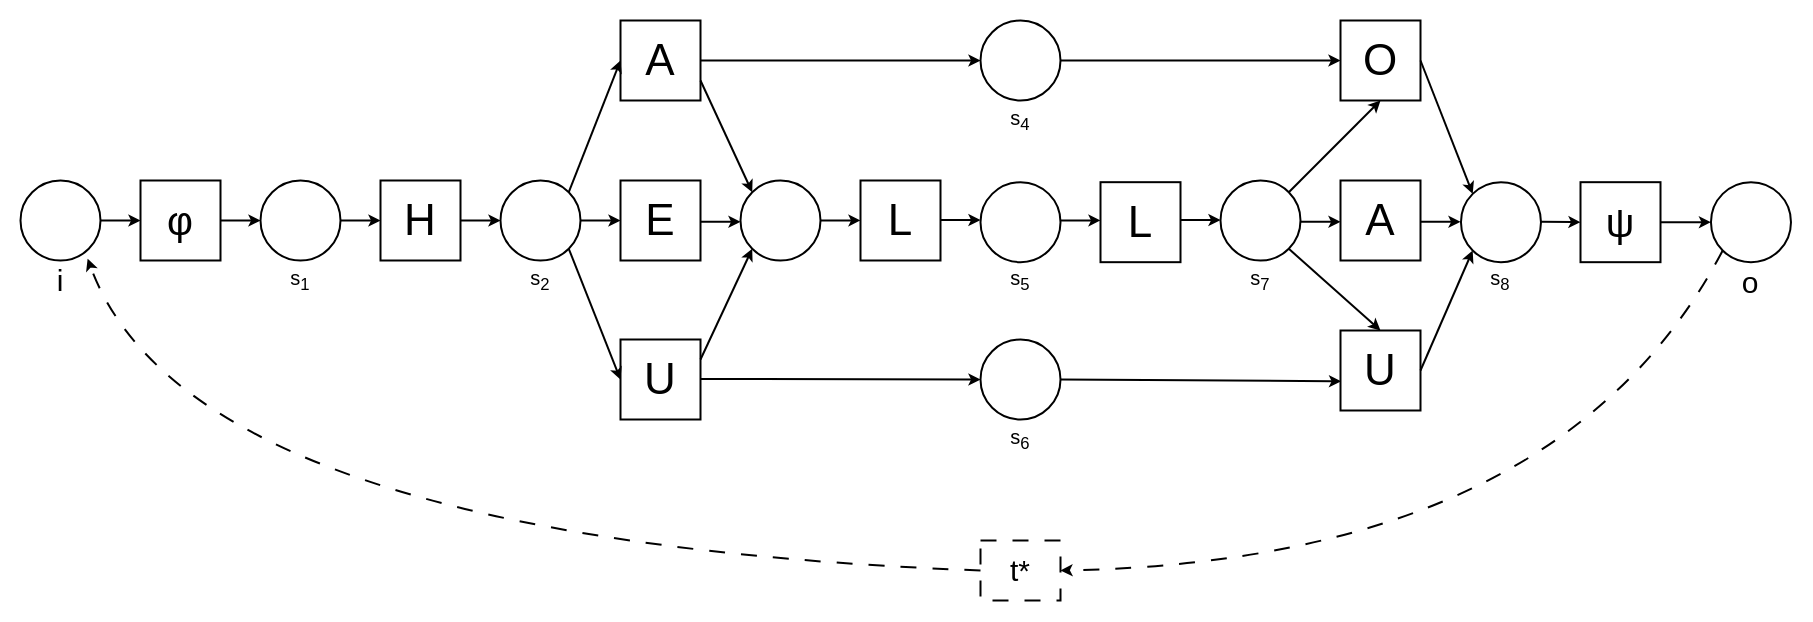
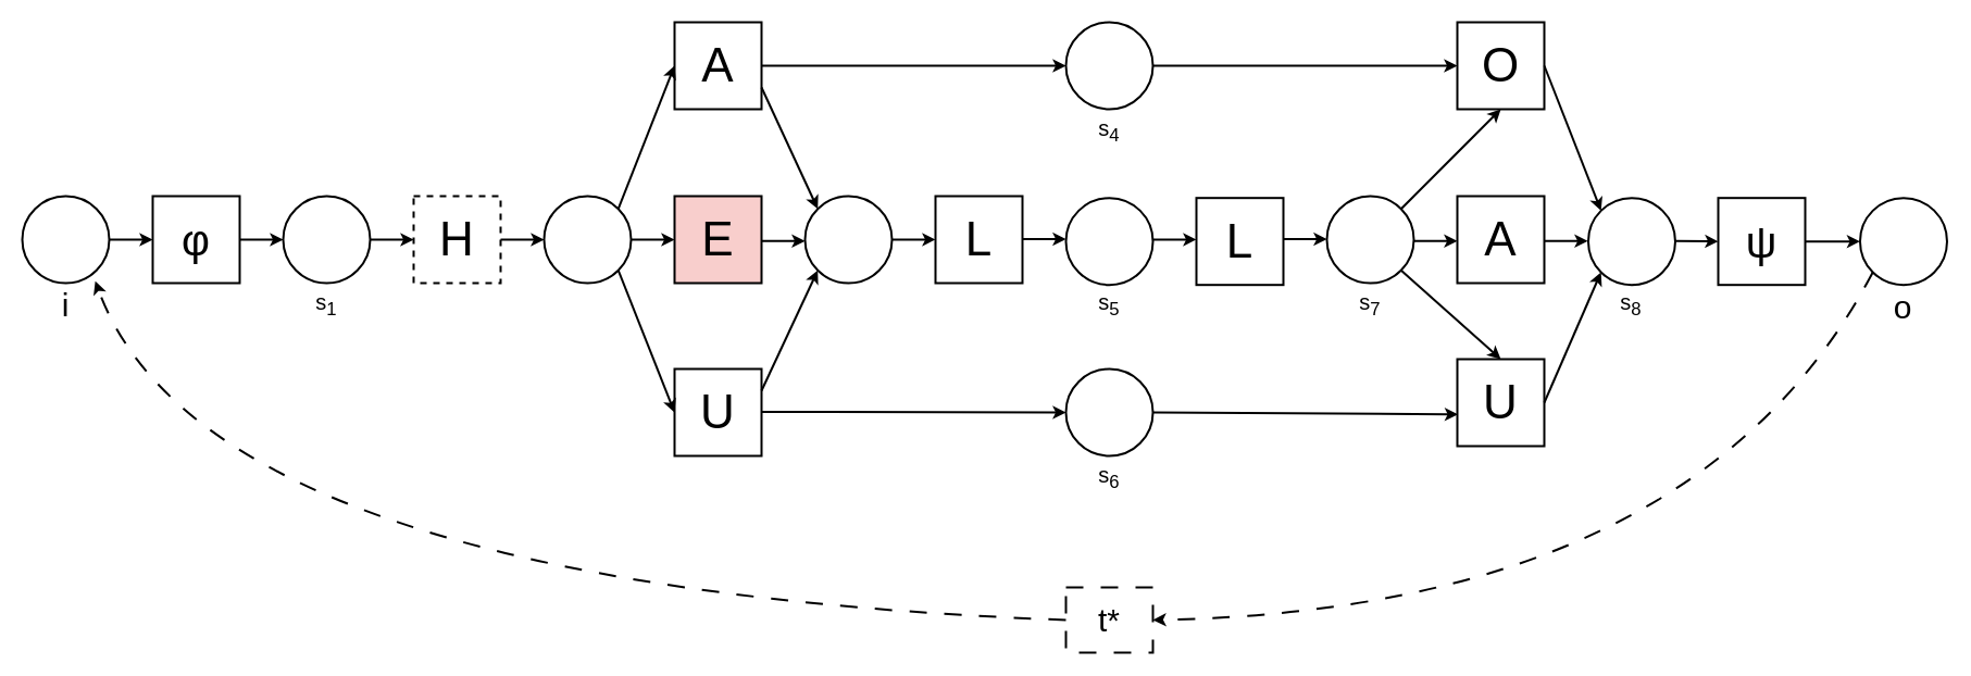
  <mxCell id="0" />
  <mxCell id="1" parent="0" />
  <mxCell id="2" value="" style="ellipse;whiteSpace=wrap;html=1;aspect=fixed;strokeWidth=2;" parent="1" vertex="1"><mxGeometry x="20" y="180" width="80" height="80" as="geometry" /></mxCell>
  <mxCell id="3" value="" style="ellipse;whiteSpace=wrap;html=1;aspect=fixed;strokeWidth=2;" parent="1" vertex="1"><mxGeometry x="980" y="20" width="80" height="80" as="geometry" /></mxCell>
  <mxCell id="4" value="" style="ellipse;whiteSpace=wrap;html=1;aspect=fixed;strokeWidth=2;" parent="1" vertex="1"><mxGeometry x="260" y="180" width="80" height="80" as="geometry" /></mxCell>
  <mxCell id="5" value="" style="ellipse;whiteSpace=wrap;html=1;aspect=fixed;strokeWidth=2;" parent="1" vertex="1"><mxGeometry x="1220" y="180" width="80" height="80" as="geometry" /></mxCell>
  <mxCell id="6" value="" style="ellipse;whiteSpace=wrap;html=1;aspect=fixed;strokeWidth=2;" parent="1" vertex="1"><mxGeometry x="500" y="180" width="80" height="80" as="geometry" /></mxCell>
  <mxCell id="7" value="φ" style="rounded=0;whiteSpace=wrap;html=1;fontSize=40;strokeWidth=2;" parent="1" vertex="1"><mxGeometry x="140" y="180" width="80" height="80" as="geometry" /></mxCell>
- <mxCell id="8" value="H" style="rounded=0;whiteSpace=wrap;html=1;fontSize=44;strokeWidth=2;" parent="1" vertex="1"><mxGeometry x="380" y="180" width="80" height="80" as="geometry" /></mxCell>
+ <mxCell id="8" value="H" style="rounded=0;whiteSpace=wrap;html=1;fontSize=44;strokeWidth=2;dashed=1;" parent="1" vertex="1"><mxGeometry x="380" y="180" width="80" height="80" as="geometry" /></mxCell>
  <mxCell id="9" value="A" style="rounded=0;whiteSpace=wrap;html=1;fontSize=44;strokeWidth=2;" parent="1" vertex="1"><mxGeometry x="620" y="20" width="80" height="80" as="geometry" /></mxCell>
  <mxCell id="10" value="L" style="rounded=0;whiteSpace=wrap;html=1;fontSize=44;strokeWidth=2;" parent="1" vertex="1"><mxGeometry x="860" y="180" width="80" height="80" as="geometry" /></mxCell>
  <mxCell id="11" value="" style="endArrow=classic;html=1;rounded=0;curved=1;exitX=1;exitY=0.5;exitDx=0;exitDy=0;strokeWidth=2;" parent="1" source="7" edge="1"><mxGeometry width="50" height="50" relative="1" as="geometry"><mxPoint x="280" y="270" as="sourcePoint" /><mxPoint x="260" y="220" as="targetPoint" /></mxGeometry></mxCell>
  <mxCell id="12" value="" style="endArrow=classic;html=1;rounded=0;curved=1;entryX=0;entryY=0.5;entryDx=0;entryDy=0;exitX=1;exitY=0.5;exitDx=0;exitDy=0;strokeWidth=2;" parent="1" source="4" target="8" edge="1"><mxGeometry width="50" height="50" relative="1" as="geometry"><mxPoint x="280" y="270" as="sourcePoint" /><mxPoint x="330" y="220" as="targetPoint" /></mxGeometry></mxCell>
  <mxCell id="13" value="" style="endArrow=classic;html=1;rounded=0;curved=1;exitX=1;exitY=0.5;exitDx=0;exitDy=0;entryX=0;entryY=0.5;entryDx=0;entryDy=0;strokeWidth=2;" parent="1" source="8" target="6" edge="1"><mxGeometry width="50" height="50" relative="1" as="geometry"><mxPoint x="530" y="250" as="sourcePoint" /><mxPoint x="580" y="200" as="targetPoint" /></mxGeometry></mxCell>
  <mxCell id="14" value="" style="endArrow=classic;html=1;rounded=0;curved=1;exitX=1;exitY=0;exitDx=0;exitDy=0;entryX=0;entryY=0.5;entryDx=0;entryDy=0;strokeWidth=2;" parent="1" source="6" target="9" edge="1"><mxGeometry width="50" height="50" relative="1" as="geometry"><mxPoint x="530" y="220" as="sourcePoint" /><mxPoint x="580" y="220" as="targetPoint" /></mxGeometry></mxCell>
  <mxCell id="15" value="" style="endArrow=classic;html=1;rounded=0;curved=1;exitX=1;exitY=0.5;exitDx=0;exitDy=0;entryX=0;entryY=0.5;entryDx=0;entryDy=0;strokeWidth=2;" parent="1" source="9" target="3" edge="1"><mxGeometry width="50" height="50" relative="1" as="geometry"><mxPoint x="550" y="270" as="sourcePoint" /><mxPoint x="600" y="220" as="targetPoint" /></mxGeometry></mxCell>
  <mxCell id="16" value="" style="ellipse;whiteSpace=wrap;html=1;aspect=fixed;strokeWidth=2;" parent="1" vertex="1"><mxGeometry x="980" y="339" width="80" height="80" as="geometry" /></mxCell>
- <mxCell id="17" value="E" style="rounded=0;whiteSpace=wrap;html=1;fontSize=44;strokeWidth=2;" parent="1" vertex="1"><mxGeometry x="620" y="180" width="80" height="80" as="geometry" /></mxCell>
+ <mxCell id="17" value="E" style="rounded=0;whiteSpace=wrap;html=1;fontSize=44;strokeWidth=2;fillColor=#f8cecc;" parent="1" vertex="1"><mxGeometry x="620" y="180" width="80" height="80" as="geometry" /></mxCell>
  <mxCell id="18" value="" style="endArrow=classic;html=1;rounded=0;curved=1;exitX=1;exitY=0.5;exitDx=0;exitDy=0;strokeWidth=2;entryX=0.007;entryY=0.635;entryDx=0;entryDy=0;entryPerimeter=0;" parent="1" source="16" target="37" edge="1"><mxGeometry width="50" height="50" relative="1" as="geometry"><mxPoint x="930" y="260" as="sourcePoint" /><mxPoint x="980" y="370" as="targetPoint" /></mxGeometry></mxCell>
  <mxCell id="19" value="" style="endArrow=classic;html=1;rounded=0;curved=1;entryX=0;entryY=0.5;entryDx=0;entryDy=0;exitX=1;exitY=0.5;exitDx=0;exitDy=0;strokeWidth=2;" parent="1" source="2" target="7" edge="1"><mxGeometry width="50" height="50" relative="1" as="geometry"><mxPoint x="330" y="300" as="sourcePoint" /><mxPoint x="380" y="370" as="targetPoint" /></mxGeometry></mxCell>
  <mxCell id="20" value="t*" style="rounded=0;whiteSpace=wrap;html=1;dashed=1;dashPattern=8 8;fontSize=30;strokeWidth=2;" parent="1" vertex="1"><mxGeometry x="980" y="540" width="80" height="60" as="geometry" /></mxCell>
  <mxCell id="21" value="" style="endArrow=classic;html=1;rounded=0;curved=1;entryX=1;entryY=0.5;entryDx=0;entryDy=0;exitX=0;exitY=1;exitDx=0;exitDy=0;dashed=1;dashPattern=8 8;strokeWidth=2;" parent="1" source="23" target="20" edge="1"><mxGeometry width="50" height="50" relative="1" as="geometry"><mxPoint x="920" y="330" as="sourcePoint" /><mxPoint x="830" y="410" as="targetPoint" /><Array as="points"><mxPoint x="1560" y="560" /></Array></mxGeometry></mxCell>
  <mxCell id="22" value="" style="endArrow=classic;html=1;rounded=0;curved=1;entryX=0.839;entryY=0.977;entryDx=0;entryDy=0;exitX=0;exitY=0.5;exitDx=0;exitDy=0;dashed=1;dashPattern=8 8;entryPerimeter=0;strokeWidth=2;" parent="1" source="20" target="2" edge="1"><mxGeometry width="50" height="50" relative="1" as="geometry"><mxPoint x="600" y="314" as="sourcePoint" /><mxPoint x="280" y="474" as="targetPoint" /><Array as="points"><mxPoint x="190" y="540" /></Array></mxGeometry></mxCell>
  <mxCell id="23" value="" style="ellipse;whiteSpace=wrap;html=1;aspect=fixed;strokeWidth=2;" parent="1" vertex="1"><mxGeometry x="1710.48" y="181.68" width="80" height="80" as="geometry" /></mxCell>
  <mxCell id="24" value="ψ" style="rounded=0;whiteSpace=wrap;html=1;fontSize=40;strokeWidth=2;" parent="1" vertex="1"><mxGeometry x="1580" y="181.68" width="80" height="80" as="geometry" /></mxCell>
  <mxCell id="25" value="" style="endArrow=classic;html=1;rounded=0;curved=1;exitX=1;exitY=0.5;exitDx=0;exitDy=0;strokeWidth=2;entryX=0;entryY=0.5;entryDx=0;entryDy=0;" parent="1" source="24" edge="1" target="23"><mxGeometry width="50" height="50" relative="1" as="geometry"><mxPoint x="1740.48" y="271.68" as="sourcePoint" /><mxPoint x="1700" y="190" as="targetPoint" /></mxGeometry></mxCell>
  <mxCell id="26" value="" style="endArrow=classic;html=1;rounded=0;curved=1;exitX=1;exitY=0;exitDx=0;exitDy=0;entryX=0.5;entryY=1;entryDx=0;entryDy=0;strokeWidth=2;" parent="1" source="5" target="36" edge="1"><mxGeometry width="50" height="50" relative="1" as="geometry"><mxPoint x="1310" y="219.66" as="sourcePoint" /><mxPoint x="1350" y="219.66" as="targetPoint" /></mxGeometry></mxCell>
  <mxCell id="27" value="i" style="text;html=1;strokeColor=none;fillColor=none;align=center;verticalAlign=middle;whiteSpace=wrap;rounded=0;fontSize=30;" parent="1" vertex="1"><mxGeometry x="30" y="260" width="60" height="40" as="geometry" /></mxCell>
  <mxCell id="28" value="o" style="text;html=1;strokeColor=none;fillColor=none;align=center;verticalAlign=middle;whiteSpace=wrap;rounded=0;fontSize=30;" parent="1" vertex="1"><mxGeometry x="1720.48" y="261.68" width="60" height="40" as="geometry" /></mxCell>
  <mxCell id="29" value="s&lt;sub&gt;1&lt;/sub&gt;" style="text;html=1;strokeColor=none;fillColor=none;align=center;verticalAlign=middle;whiteSpace=wrap;rounded=0;fontSize=20;" parent="1" vertex="1"><mxGeometry x="270" y="260" width="60" height="40" as="geometry" /></mxCell>
- <mxCell id="30" value="&lt;div style=&quot;font-size: 20px;&quot;&gt;s&lt;sub&gt;2&lt;/sub&gt;&lt;/div&gt;" style="text;html=1;strokeColor=none;fillColor=none;align=center;verticalAlign=middle;whiteSpace=wrap;rounded=0;fontSize=20;" parent="1" vertex="1"><mxGeometry x="510" y="260" width="60" height="40" as="geometry" /></mxCell>
  <mxCell id="31" value="s&lt;sub&gt;4&lt;/sub&gt;" style="text;html=1;strokeColor=none;fillColor=none;align=center;verticalAlign=middle;whiteSpace=wrap;rounded=0;fontSize=20;" parent="1" vertex="1"><mxGeometry x="990" y="100" width="60" height="40" as="geometry" /></mxCell>
  <mxCell id="32" value="s&lt;sub&gt;6&lt;/sub&gt;" style="text;html=1;strokeColor=none;fillColor=none;align=center;verticalAlign=middle;whiteSpace=wrap;rounded=0;fontSize=20;" parent="1" vertex="1"><mxGeometry x="990" y="419" width="60" height="40" as="geometry" /></mxCell>
  <mxCell id="33" value="s&lt;sub&gt;7&lt;/sub&gt;" style="text;html=1;strokeColor=none;fillColor=none;align=center;verticalAlign=middle;whiteSpace=wrap;rounded=0;fontSize=20;" parent="1" vertex="1"><mxGeometry x="1230" y="260" width="60" height="40" as="geometry" /></mxCell>
  <mxCell id="34" value="" style="endArrow=classic;html=1;rounded=0;curved=1;entryX=0;entryY=0.5;entryDx=0;entryDy=0;strokeWidth=2;exitX=1;exitY=0.5;exitDx=0;exitDy=0;" parent="1" source="6" target="17" edge="1"><mxGeometry width="50" height="50" relative="1" as="geometry"><mxPoint x="530" y="220" as="sourcePoint" /><mxPoint x="610" y="110" as="targetPoint" /></mxGeometry></mxCell>
  <mxCell id="35" value="" style="ellipse;whiteSpace=wrap;html=1;aspect=fixed;strokeWidth=2;" parent="1" vertex="1"><mxGeometry x="740" y="180" width="80" height="80" as="geometry" /></mxCell>
  <mxCell id="36" value="O" style="rounded=0;whiteSpace=wrap;html=1;fontSize=44;strokeWidth=2;" parent="1" vertex="1"><mxGeometry x="1340" y="20" width="80" height="80" as="geometry" /></mxCell>
  <mxCell id="37" value="U" style="rounded=0;whiteSpace=wrap;html=1;fontSize=44;strokeWidth=2;" parent="1" vertex="1"><mxGeometry x="1340" y="330" width="80" height="80" as="geometry" /></mxCell>
  <mxCell id="38" value="" style="endArrow=classic;html=1;rounded=0;curved=1;strokeWidth=2;entryX=0;entryY=0.5;entryDx=0;entryDy=0;exitX=1;exitY=0.5;exitDx=0;exitDy=0;" parent="1" edge="1" target="36" source="3"><mxGeometry width="50" height="50" relative="1" as="geometry"><mxPoint x="960" y="50" as="sourcePoint" /><mxPoint x="1071" y="60.41" as="targetPoint" /></mxGeometry></mxCell>
  <mxCell id="39" value="" style="endArrow=classic;html=1;rounded=0;curved=1;exitX=1;exitY=1;exitDx=0;exitDy=0;entryX=0.5;entryY=0;entryDx=0;entryDy=0;strokeWidth=2;" parent="1" source="5" target="37" edge="1"><mxGeometry width="50" height="50" relative="1" as="geometry"><mxPoint x="1316" y="216" as="sourcePoint" /><mxPoint x="1360" y="130" as="targetPoint" /></mxGeometry></mxCell>
  <mxCell id="40" value="" style="ellipse;whiteSpace=wrap;html=1;aspect=fixed;strokeWidth=2;" parent="1" vertex="1"><mxGeometry x="1460.48" y="181.68" width="80" height="80" as="geometry" /></mxCell>
  <mxCell id="41" value="s&lt;sub&gt;8&lt;/sub&gt;" style="text;html=1;strokeColor=none;fillColor=none;align=center;verticalAlign=middle;whiteSpace=wrap;rounded=0;fontSize=20;" parent="1" vertex="1"><mxGeometry x="1470.48" y="260" width="60" height="40" as="geometry" /></mxCell>
  <mxCell id="42" value="" style="endArrow=classic;html=1;rounded=0;curved=1;exitX=1;exitY=0.5;exitDx=0;exitDy=0;strokeWidth=2;entryX=0;entryY=0;entryDx=0;entryDy=0;" parent="1" target="40" edge="1" source="36"><mxGeometry width="50" height="50" relative="1" as="geometry"><mxPoint x="1440" y="80" as="sourcePoint" /><mxPoint x="1460" y="170" as="targetPoint" /></mxGeometry></mxCell>
  <mxCell id="43" value="" style="endArrow=classic;html=1;rounded=0;curved=1;exitX=1;exitY=0.5;exitDx=0;exitDy=0;strokeWidth=2;entryX=0;entryY=1;entryDx=0;entryDy=0;" parent="1" target="40" edge="1" source="37"><mxGeometry width="50" height="50" relative="1" as="geometry"><mxPoint x="1440.8" y="336.72" as="sourcePoint" /><mxPoint x="1440" y="270" as="targetPoint" /></mxGeometry></mxCell>
  <mxCell id="44" value="" style="endArrow=classic;html=1;rounded=0;curved=1;exitX=1;exitY=0.5;exitDx=0;exitDy=0;entryX=0;entryY=0.5;entryDx=0;entryDy=0;strokeWidth=2;" parent="1" target="24" edge="1"><mxGeometry width="50" height="50" relative="1" as="geometry"><mxPoint x="1540.48" y="221.18" as="sourcePoint" /><mxPoint x="1600.48" y="221.18" as="targetPoint" /></mxGeometry></mxCell>
  <mxCell id="45" value="U" style="rounded=0;whiteSpace=wrap;html=1;fontSize=44;strokeWidth=2;" vertex="1" parent="1"><mxGeometry x="620" y="339" width="80" height="80" as="geometry" /></mxCell>
  <mxCell id="46" value="" style="endArrow=classic;html=1;rounded=0;curved=1;entryX=0;entryY=0.5;entryDx=0;entryDy=0;strokeWidth=2;exitX=1;exitY=1;exitDx=0;exitDy=0;" edge="1" parent="1" target="45" source="6"><mxGeometry width="50" height="50" relative="1" as="geometry"><mxPoint x="525" y="257" as="sourcePoint" /><mxPoint x="607" y="119" as="targetPoint" /></mxGeometry></mxCell>
  <mxCell id="47" value="A" style="rounded=0;whiteSpace=wrap;html=1;fontSize=44;strokeWidth=2;" vertex="1" parent="1"><mxGeometry x="1340" y="180" width="80" height="80" as="geometry" /></mxCell>
  <mxCell id="48" value="" style="endArrow=classic;html=1;rounded=0;curved=1;exitX=1;exitY=0.5;exitDx=0;exitDy=0;strokeWidth=2;entryX=0;entryY=0.5;entryDx=0;entryDy=0;" edge="1" parent="1" target="16"><mxGeometry width="50" height="50" relative="1" as="geometry"><mxPoint x="700" y="378.5" as="sourcePoint" /><mxPoint x="840" y="380" as="targetPoint" /></mxGeometry></mxCell>
  <mxCell id="49" value="" style="endArrow=classic;html=1;rounded=0;curved=1;exitX=1;exitY=0.5;exitDx=0;exitDy=0;entryX=0;entryY=0.5;entryDx=0;entryDy=0;strokeWidth=2;" edge="1" parent="1"><mxGeometry width="50" height="50" relative="1" as="geometry"><mxPoint x="700" y="221.26" as="sourcePoint" /><mxPoint x="740" y="221.26" as="targetPoint" /></mxGeometry></mxCell>
  <mxCell id="50" value="" style="endArrow=classic;html=1;rounded=0;curved=1;exitX=1;exitY=0.5;exitDx=0;exitDy=0;entryX=0;entryY=0.5;entryDx=0;entryDy=0;strokeWidth=2;" edge="1" parent="1"><mxGeometry width="50" height="50" relative="1" as="geometry"><mxPoint x="820" y="219.96" as="sourcePoint" /><mxPoint x="860" y="219.96" as="targetPoint" /></mxGeometry></mxCell>
  <mxCell id="51" value="" style="endArrow=classic;html=1;rounded=0;curved=1;entryX=0;entryY=0;entryDx=0;entryDy=0;strokeWidth=2;exitX=1;exitY=0.75;exitDx=0;exitDy=0;" edge="1" parent="1" source="9" target="35"><mxGeometry width="50" height="50" relative="1" as="geometry"><mxPoint x="720" y="100" as="sourcePoint" /><mxPoint x="860" y="90" as="targetPoint" /></mxGeometry></mxCell>
  <mxCell id="52" value="" style="endArrow=classic;html=1;rounded=0;curved=1;entryX=0;entryY=1;entryDx=0;entryDy=0;strokeWidth=2;exitX=1;exitY=0.25;exitDx=0;exitDy=0;" edge="1" parent="1" source="45" target="35"><mxGeometry width="50" height="50" relative="1" as="geometry"><mxPoint x="710" y="110" as="sourcePoint" /><mxPoint x="790" y="190" as="targetPoint" /></mxGeometry></mxCell>
  <mxCell id="53" value="L" style="rounded=0;whiteSpace=wrap;html=1;fontSize=44;strokeWidth=2;" vertex="1" parent="1"><mxGeometry x="1100" y="181.68" width="80" height="80" as="geometry" /></mxCell>
  <mxCell id="54" value="" style="ellipse;whiteSpace=wrap;html=1;aspect=fixed;strokeWidth=2;" vertex="1" parent="1"><mxGeometry x="980" y="181.68" width="80" height="80" as="geometry" /></mxCell>
  <mxCell id="55" value="" style="endArrow=classic;html=1;rounded=0;curved=1;exitX=1;exitY=0.5;exitDx=0;exitDy=0;entryX=0;entryY=0.5;entryDx=0;entryDy=0;strokeWidth=2;" edge="1" parent="1"><mxGeometry width="50" height="50" relative="1" as="geometry"><mxPoint x="1060" y="219.96" as="sourcePoint" /><mxPoint x="1100" y="219.96" as="targetPoint" /></mxGeometry></mxCell>
  <mxCell id="56" value="" style="endArrow=classic;html=1;rounded=0;curved=1;exitX=1;exitY=0.5;exitDx=0;exitDy=0;entryX=0;entryY=0.5;entryDx=0;entryDy=0;strokeWidth=2;" edge="1" parent="1"><mxGeometry width="50" height="50" relative="1" as="geometry"><mxPoint x="940" y="219.5" as="sourcePoint" /><mxPoint x="980" y="219.5" as="targetPoint" /></mxGeometry></mxCell>
  <mxCell id="57" value="s&lt;sub&gt;5&lt;/sub&gt;" style="text;html=1;strokeColor=none;fillColor=none;align=center;verticalAlign=middle;whiteSpace=wrap;rounded=0;fontSize=20;" vertex="1" parent="1"><mxGeometry x="990" y="260" width="60" height="40" as="geometry" /></mxCell>
  <mxCell id="58" value="" style="endArrow=classic;html=1;rounded=0;curved=1;exitX=1;exitY=0.5;exitDx=0;exitDy=0;entryX=0;entryY=0.5;entryDx=0;entryDy=0;strokeWidth=2;" edge="1" parent="1"><mxGeometry width="50" height="50" relative="1" as="geometry"><mxPoint x="1180" y="219.58" as="sourcePoint" /><mxPoint x="1220" y="219.58" as="targetPoint" /></mxGeometry></mxCell>
  <mxCell id="59" value="" style="endArrow=classic;html=1;rounded=0;curved=1;exitX=1;exitY=0.5;exitDx=0;exitDy=0;entryX=0;entryY=0.5;entryDx=0;entryDy=0;strokeWidth=2;" edge="1" parent="1"><mxGeometry width="50" height="50" relative="1" as="geometry"><mxPoint x="1300" y="221.34" as="sourcePoint" /><mxPoint x="1340" y="221.34" as="targetPoint" /></mxGeometry></mxCell>
  <mxCell id="60" value="" style="endArrow=classic;html=1;rounded=0;curved=1;exitX=1;exitY=0.5;exitDx=0;exitDy=0;entryX=0;entryY=0.5;entryDx=0;entryDy=0;strokeWidth=2;" edge="1" parent="1"><mxGeometry width="50" height="50" relative="1" as="geometry"><mxPoint x="1420" y="221.34" as="sourcePoint" /><mxPoint x="1460" y="221.34" as="targetPoint" /></mxGeometry></mxCell>
